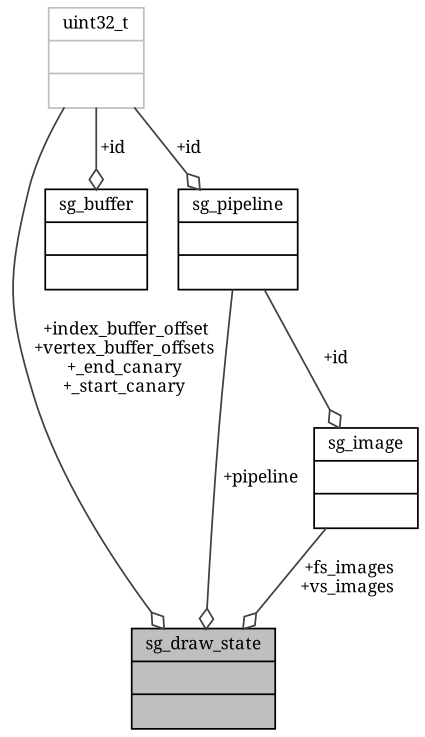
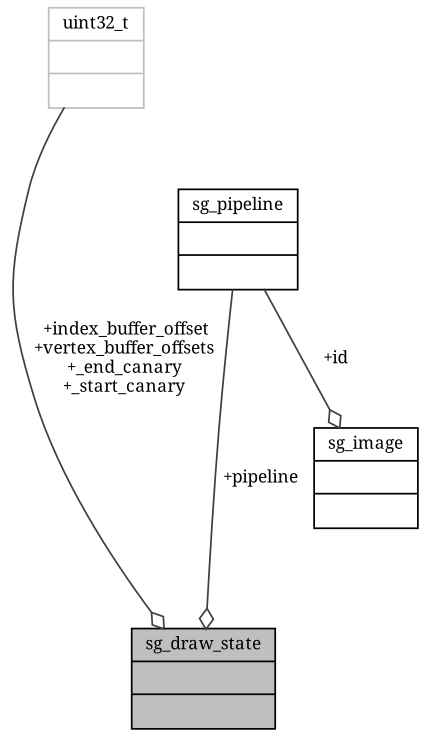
  digraph {
    fontname="Noto Serif"
    node [color=black fontname="Noto Serif" fontsize=10 shape=record]
    edge [arrowhead=odiamond color=grey25 fontname="Noto Serif" fontsize=10 labelfontname=Helvetica labelfontsize=10 style=solid]
    n1 [fillcolor=grey75 fontcolor=black height=0.2 label="{sg_draw_state\n||}" style=filled width=0.4]
-   n2 [height=0.2 label="{sg_buffer\n||}" width=0.4]
    n3 [color=grey75 height=0.2 label="{uint32_t\n||}" width=0.4]
    n4 [height=0.2 label="{sg_pipeline\n||}" width=0.4]
    n5 [height=0.2 label="{sg_image\n||}" width=0.4]
    n3 -> n1 [label=" +index_buffer_offset\n+vertex_buffer_offsets\n+_end_canary\n+_start_canary"]
-   n3 -> n2 [label=" +id"]
-   n3 -> n4 [label=" +id"]
    n4 -> n1 [label=" +pipeline"]
    n4 -> n5 [label=" +id"]
-   n5 -> n1 [label=" +fs_images\n+vs_images"]
  }
